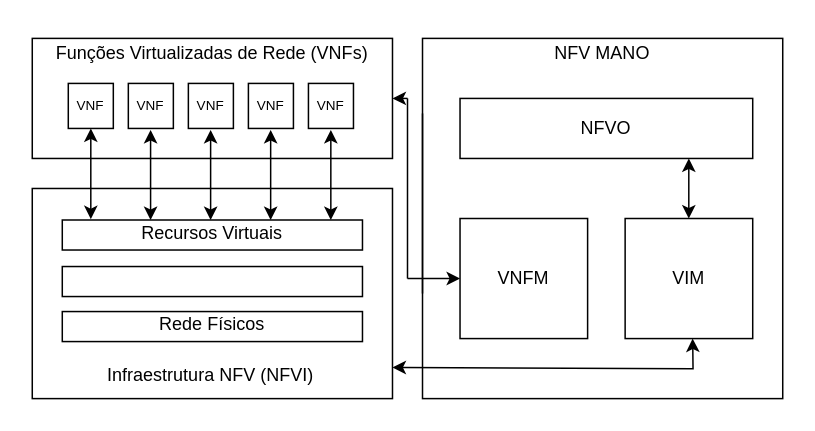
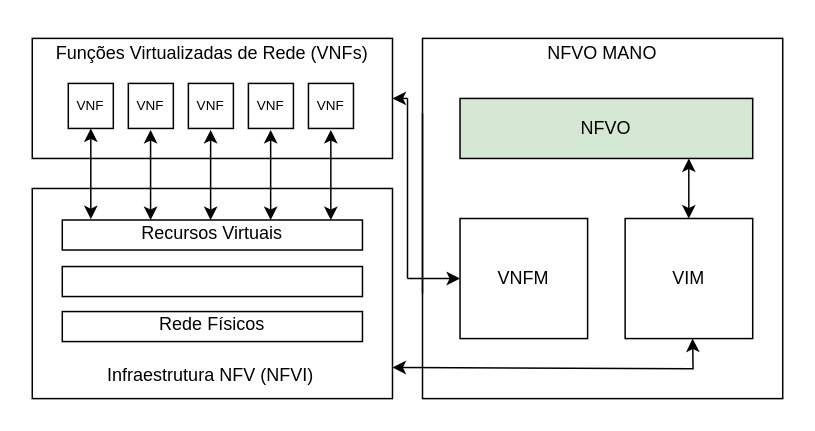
  <mxCell id="0" />
  <mxCell id="1" parent="0" />
  <mxCell id="2" value="" style="rounded=0;whiteSpace=wrap;html=1;fillColor=none;" vertex="1" parent="1"><mxGeometry x="21" y="25" width="240" height="80" as="geometry" /></mxCell>
  <mxCell id="3" value="" style="rounded=0;whiteSpace=wrap;html=1;fillColor=none;" vertex="1" parent="1"><mxGeometry x="21" y="125" width="240" height="140" as="geometry" /></mxCell>
  <mxCell id="4" value="" style="rounded=0;whiteSpace=wrap;html=1;fillColor=none;" vertex="1" parent="1"><mxGeometry x="281" y="25" width="240" height="240" as="geometry" /></mxCell>
  <mxCell id="5" value="Infraestrutura NFV (NFVI)" style="text;html=1;align=center;verticalAlign=middle;whiteSpace=wrap;rounded=0;" vertex="1" parent="1"><mxGeometry x="20" y="235" width="240" height="30" as="geometry" /></mxCell>
  <mxCell id="6" value="Funções Virtualizadas de Rede (VNFs)" style="text;html=1;align=center;verticalAlign=middle;whiteSpace=wrap;rounded=0;" vertex="1" parent="1"><mxGeometry x="21" y="20" width="240" height="30" as="geometry" /></mxCell>
- <mxCell id="7" value="NFV MANO" style="text;html=1;align=center;verticalAlign=middle;whiteSpace=wrap;rounded=0;" vertex="1" parent="1"><mxGeometry x="281" y="25" width="240" height="20" as="geometry" /></mxCell>
- <mxCell id="8" value="NFVO" style="rounded=0;whiteSpace=wrap;html=1;" vertex="1" parent="1"><mxGeometry x="306" y="65" width="195" height="40" as="geometry" /></mxCell>
+ <mxCell id="7" value="NFVO MANO" style="text;html=1;align=center;verticalAlign=middle;whiteSpace=wrap;rounded=0;" vertex="1" parent="1"><mxGeometry x="281" y="25" width="240" height="20" as="geometry" /></mxCell>
+ <mxCell id="8" value="NFVO" style="rounded=0;whiteSpace=wrap;html=1;fillColor=#d5e8d4;" vertex="1" parent="1"><mxGeometry x="306" y="65" width="195" height="40" as="geometry" /></mxCell>
  <mxCell id="9" value="VNFM" style="rounded=0;whiteSpace=wrap;html=1;" vertex="1" parent="1"><mxGeometry x="306" y="145" width="85" height="80" as="geometry" /></mxCell>
  <mxCell id="10" value="VIM" style="rounded=0;whiteSpace=wrap;html=1;" vertex="1" parent="1"><mxGeometry x="416" y="145" width="85" height="80" as="geometry" /></mxCell>
  <mxCell id="11" value="" style="endArrow=classic;startArrow=classic;html=1;rounded=0;entryX=0.218;entryY=0.996;entryDx=0;entryDy=0;entryPerimeter=0;exitX=0.5;exitY=0;exitDx=0;exitDy=0;" edge="1" parent="1"><mxGeometry width="50" height="50" relative="1" as="geometry"><mxPoint x="458.42" y="145" as="sourcePoint" /><mxPoint x="458.42" y="105" as="targetPoint" /></mxGeometry></mxCell>
  <mxCell id="12" value="" style="endArrow=classic;startArrow=classic;html=1;rounded=0;exitX=0.999;exitY=0.851;exitDx=0;exitDy=0;exitPerimeter=0;" edge="1" parent="1"><mxGeometry width="50" height="50" relative="1" as="geometry"><mxPoint x="261" y="244.22" as="sourcePoint" /><mxPoint x="461" y="225" as="targetPoint" /><Array as="points"><mxPoint x="461.24" y="245.08" /></Array></mxGeometry></mxCell>
  <mxCell id="13" value="" style="endArrow=none;html=1;rounded=0;" edge="1" parent="1"><mxGeometry width="50" height="50" relative="1" as="geometry"><mxPoint x="271" y="185" as="sourcePoint" /><mxPoint x="271" y="65" as="targetPoint" /></mxGeometry></mxCell>
  <mxCell id="14" value="" style="endArrow=none;html=1;rounded=0;" edge="1" parent="1"><mxGeometry width="50" height="50" relative="1" as="geometry"><mxPoint x="281" y="195" as="sourcePoint" /><mxPoint x="281" y="75" as="targetPoint" /></mxGeometry></mxCell>
  <mxCell id="15" value="" style="endArrow=classic;html=1;rounded=0;" edge="1" parent="1"><mxGeometry width="50" height="50" relative="1" as="geometry"><mxPoint x="271" y="185" as="sourcePoint" /><mxPoint x="306" y="185" as="targetPoint" /></mxGeometry></mxCell>
  <mxCell id="16" value="" style="endArrow=classic;html=1;rounded=0;entryX=1;entryY=0.5;entryDx=0;entryDy=0;" edge="1" parent="1" target="2"><mxGeometry width="50" height="50" relative="1" as="geometry"><mxPoint x="271" y="65" as="sourcePoint" /><mxPoint x="291" y="55" as="targetPoint" /></mxGeometry></mxCell>
  <mxCell id="17" value="&lt;div align=&quot;center&quot;&gt;&lt;br&gt;&lt;/div&gt;" style="rounded=0;whiteSpace=wrap;html=1;fillColor=none;align=center;" vertex="1" parent="1"><mxGeometry x="45" y="55" width="30" height="30" as="geometry" /></mxCell>
  <mxCell id="18" value="&lt;font style=&quot;font-size: 9px;&quot;&gt;VNF&lt;/font&gt;" style="text;html=1;align=center;verticalAlign=middle;whiteSpace=wrap;rounded=0;" vertex="1" parent="1"><mxGeometry x="35" y="64" width="50" height="10" as="geometry" /></mxCell>
  <mxCell id="19" value="&lt;div align=&quot;center&quot;&gt;&lt;br&gt;&lt;/div&gt;" style="rounded=0;whiteSpace=wrap;html=1;fillColor=none;align=center;" vertex="1" parent="1"><mxGeometry x="85" y="55" width="30" height="30" as="geometry" /></mxCell>
  <mxCell id="20" value="&lt;font style=&quot;font-size: 9px;&quot;&gt;VNF&lt;/font&gt;" style="text;html=1;align=center;verticalAlign=middle;whiteSpace=wrap;rounded=0;" vertex="1" parent="1"><mxGeometry x="75" y="64" width="50" height="10" as="geometry" /></mxCell>
  <mxCell id="21" value="&lt;div align=&quot;center&quot;&gt;&lt;br&gt;&lt;/div&gt;" style="rounded=0;whiteSpace=wrap;html=1;fillColor=none;align=center;" vertex="1" parent="1"><mxGeometry x="125" y="55" width="30" height="30" as="geometry" /></mxCell>
  <mxCell id="22" value="&lt;font style=&quot;font-size: 9px;&quot;&gt;VNF&lt;/font&gt;" style="text;html=1;align=center;verticalAlign=middle;whiteSpace=wrap;rounded=0;" vertex="1" parent="1"><mxGeometry x="115" y="64" width="50" height="10" as="geometry" /></mxCell>
  <mxCell id="23" value="&lt;div align=&quot;center&quot;&gt;&lt;br&gt;&lt;/div&gt;" style="rounded=0;whiteSpace=wrap;html=1;fillColor=none;align=center;" vertex="1" parent="1"><mxGeometry x="165" y="55" width="30" height="30" as="geometry" /></mxCell>
  <mxCell id="24" value="&lt;font style=&quot;font-size: 9px;&quot;&gt;VNF&lt;/font&gt;" style="text;html=1;align=center;verticalAlign=middle;whiteSpace=wrap;rounded=0;" vertex="1" parent="1"><mxGeometry x="155" y="64" width="50" height="10" as="geometry" /></mxCell>
  <mxCell id="25" value="&lt;div align=&quot;center&quot;&gt;&lt;br&gt;&lt;/div&gt;" style="rounded=0;whiteSpace=wrap;html=1;fillColor=none;align=center;" vertex="1" parent="1"><mxGeometry x="205" y="55" width="30" height="30" as="geometry" /></mxCell>
  <mxCell id="26" value="&lt;font style=&quot;font-size: 9px;&quot;&gt;VNF&lt;/font&gt;" style="text;html=1;align=center;verticalAlign=middle;whiteSpace=wrap;rounded=0;" vertex="1" parent="1"><mxGeometry x="195" y="64" width="50" height="10" as="geometry" /></mxCell>
  <mxCell id="27" value="" style="rounded=0;whiteSpace=wrap;html=1;" vertex="1" parent="1"><mxGeometry x="41" y="146" width="200" height="20" as="geometry" /></mxCell>
  <mxCell id="28" value="Recursos Virtuais" style="text;html=1;align=center;verticalAlign=middle;whiteSpace=wrap;rounded=0;" vertex="1" parent="1"><mxGeometry x="41" y="145" width="200" height="20" as="geometry" /></mxCell>
  <mxCell id="29" value="" style="rounded=0;whiteSpace=wrap;html=1;" vertex="1" parent="1"><mxGeometry x="41" y="177" width="200" height="20" as="geometry" /></mxCell>
  <mxCell id="30" value="" style="rounded=0;whiteSpace=wrap;html=1;" vertex="1" parent="1"><mxGeometry x="41" y="207" width="200" height="20" as="geometry" /></mxCell>
  <mxCell id="31" value="Rede Físicos" style="text;html=1;align=center;verticalAlign=middle;whiteSpace=wrap;rounded=0;" vertex="1" parent="1"><mxGeometry x="41" y="206" width="200" height="20" as="geometry" /></mxCell>
  <mxCell id="32" value="" style="endArrow=classic;startArrow=classic;html=1;rounded=0;entryX=0.5;entryY=1;entryDx=0;entryDy=0;exitX=0.095;exitY=0.021;exitDx=0;exitDy=0;exitPerimeter=0;" edge="1" parent="1" source="28" target="17"><mxGeometry width="50" height="50" relative="1" as="geometry"><mxPoint x="131" y="195" as="sourcePoint" /><mxPoint x="181" y="145" as="targetPoint" /></mxGeometry></mxCell>
  <mxCell id="33" value="" style="endArrow=classic;startArrow=classic;html=1;rounded=0;entryX=0.5;entryY=1;entryDx=0;entryDy=0;exitX=0.095;exitY=0.021;exitDx=0;exitDy=0;exitPerimeter=0;" edge="1" parent="1"><mxGeometry width="50" height="50" relative="1" as="geometry"><mxPoint x="99.83" y="146" as="sourcePoint" /><mxPoint x="99.83" y="86" as="targetPoint" /></mxGeometry></mxCell>
  <mxCell id="34" value="" style="endArrow=classic;startArrow=classic;html=1;rounded=0;entryX=0.5;entryY=1;entryDx=0;entryDy=0;exitX=0.095;exitY=0.021;exitDx=0;exitDy=0;exitPerimeter=0;" edge="1" parent="1"><mxGeometry width="50" height="50" relative="1" as="geometry"><mxPoint x="139.83" y="146" as="sourcePoint" /><mxPoint x="139.83" y="86" as="targetPoint" /></mxGeometry></mxCell>
  <mxCell id="35" value="" style="endArrow=classic;startArrow=classic;html=1;rounded=0;entryX=0.5;entryY=1;entryDx=0;entryDy=0;exitX=0.095;exitY=0.021;exitDx=0;exitDy=0;exitPerimeter=0;" edge="1" parent="1"><mxGeometry width="50" height="50" relative="1" as="geometry"><mxPoint x="179.83" y="146" as="sourcePoint" /><mxPoint x="179.83" y="86" as="targetPoint" /></mxGeometry></mxCell>
  <mxCell id="36" value="" style="endArrow=classic;startArrow=classic;html=1;rounded=0;entryX=0.5;entryY=1;entryDx=0;entryDy=0;exitX=0.095;exitY=0.021;exitDx=0;exitDy=0;exitPerimeter=0;" edge="1" parent="1"><mxGeometry width="50" height="50" relative="1" as="geometry"><mxPoint x="219.92" y="146" as="sourcePoint" /><mxPoint x="219.92" y="86" as="targetPoint" /></mxGeometry></mxCell>
